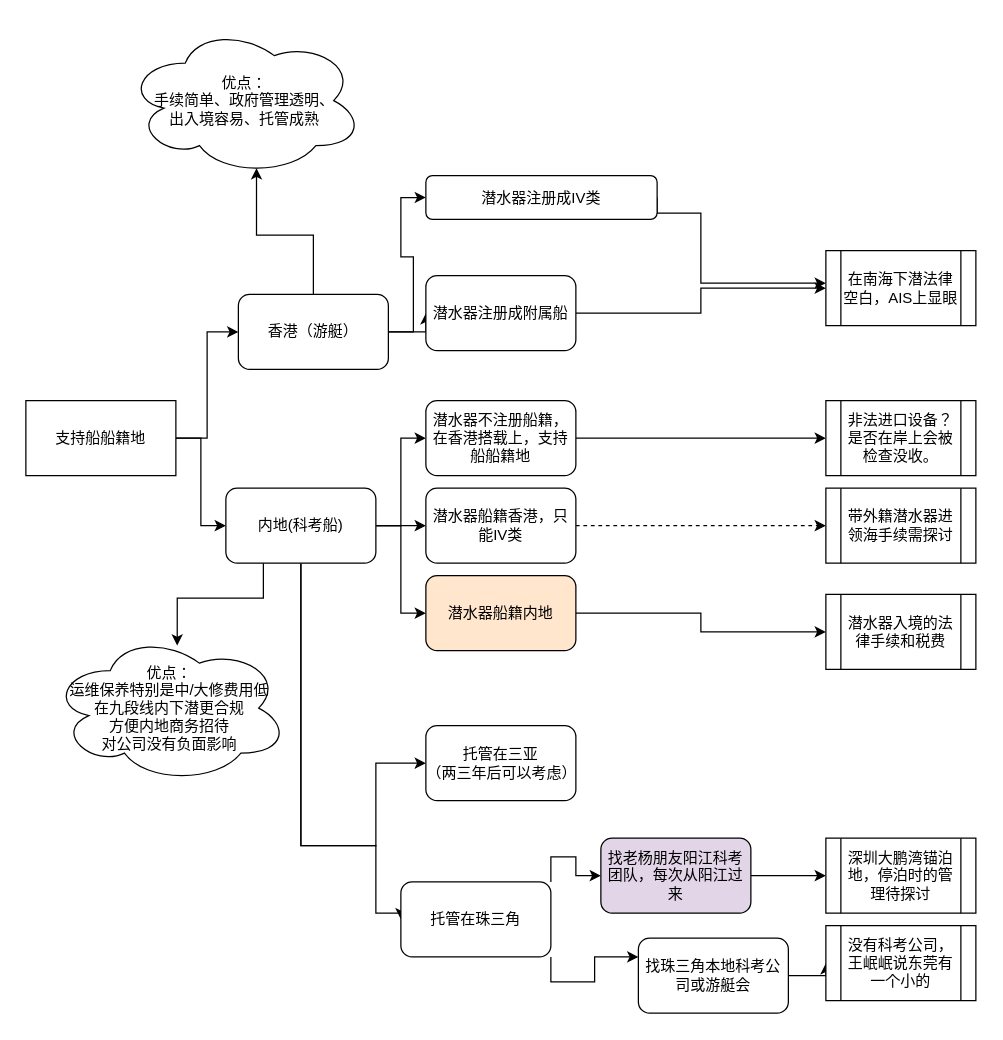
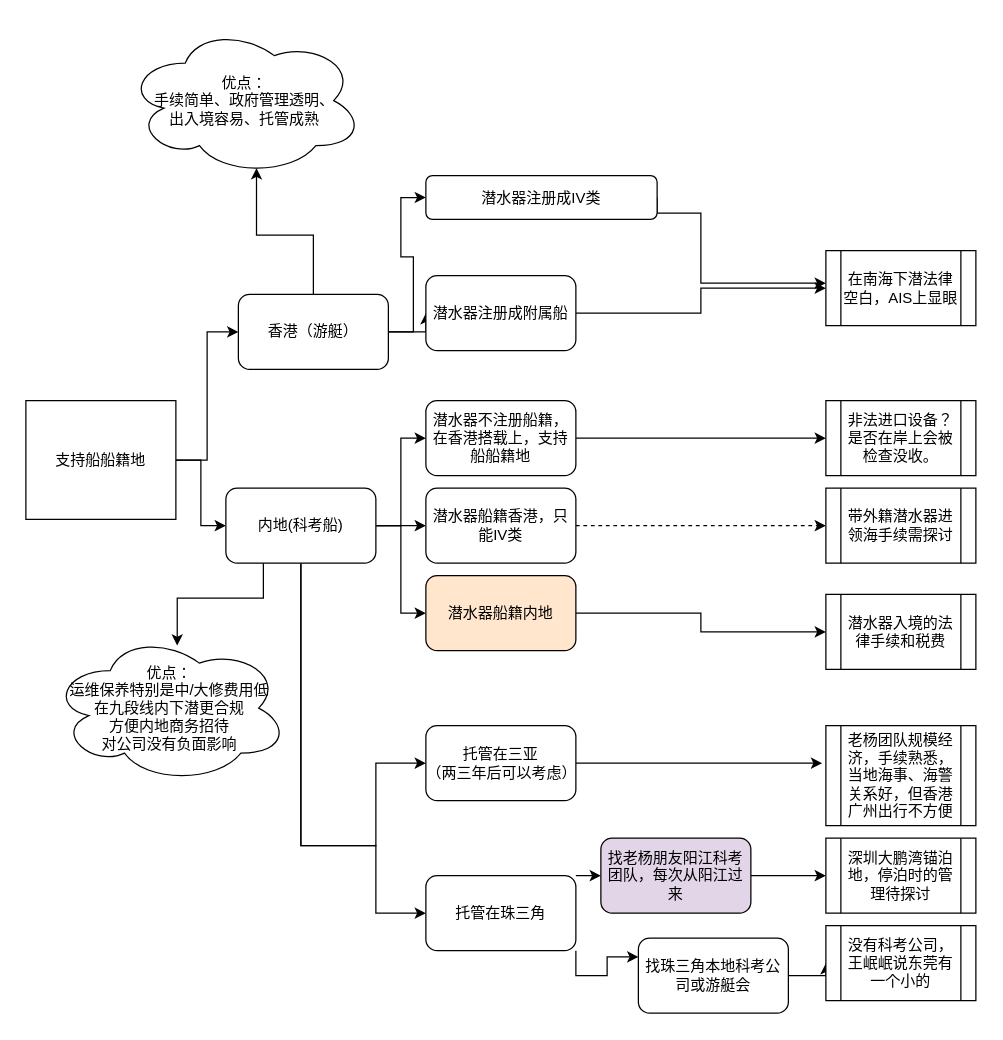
  <mxCell id="0" />
  <mxCell id="1" parent="0" />
  <mxCell id="2" style="edgeStyle=orthogonalEdgeStyle;rounded=0;orthogonalLoop=1;jettySize=auto;html=1;exitX=1;exitY=0.5;exitDx=0;exitDy=0;entryX=0;entryY=0.5;entryDx=0;entryDy=0;" parent="1" source="4" target="7" edge="1"><mxGeometry relative="1" as="geometry" /></mxCell>
  <mxCell id="3" style="edgeStyle=orthogonalEdgeStyle;rounded=0;orthogonalLoop=1;jettySize=auto;html=1;exitX=1;exitY=0.5;exitDx=0;exitDy=0;entryX=0;entryY=0.5;entryDx=0;entryDy=0;" parent="1" source="4" target="13" edge="1"><mxGeometry relative="1" as="geometry" /></mxCell>
- <mxCell id="4" value="支持船船籍地" style="rounded=0;whiteSpace=wrap;html=1;" parent="1" vertex="1"><mxGeometry x="20" y="320" width="120" height="60" as="geometry" /></mxCell>
+ <mxCell id="4" value="支持船船籍地" style="rounded=0;whiteSpace=wrap;html=1;" parent="1" vertex="1"><mxGeometry x="20" y="320" width="120" height="95" as="geometry" /></mxCell>
  <mxCell id="5" style="edgeStyle=orthogonalEdgeStyle;rounded=0;orthogonalLoop=1;jettySize=auto;html=1;exitX=1;exitY=0.5;exitDx=0;exitDy=0;entryX=0;entryY=0.5;entryDx=0;entryDy=0;" parent="1" source="7" target="28" edge="1"><mxGeometry relative="1" as="geometry" /></mxCell>
  <mxCell id="6" style="edgeStyle=orthogonalEdgeStyle;rounded=0;orthogonalLoop=1;jettySize=auto;html=1;exitX=1;exitY=0.5;exitDx=0;exitDy=0;entryX=0;entryY=0.5;entryDx=0;entryDy=0;" parent="1" source="7" target="30" edge="1"><mxGeometry relative="1" as="geometry" /></mxCell>
  <mxCell id="7" value="香港（游艇）" style="rounded=1;whiteSpace=wrap;html=1;" parent="1" vertex="1"><mxGeometry x="190" y="235" width="120" height="60" as="geometry" /></mxCell>
  <mxCell id="8" style="edgeStyle=orthogonalEdgeStyle;rounded=0;orthogonalLoop=1;jettySize=auto;html=1;exitX=1;exitY=0.5;exitDx=0;exitDy=0;entryX=0;entryY=0.5;entryDx=0;entryDy=0;" parent="1" source="13" target="15" edge="1"><mxGeometry relative="1" as="geometry" /></mxCell>
  <mxCell id="9" style="edgeStyle=orthogonalEdgeStyle;rounded=0;orthogonalLoop=1;jettySize=auto;html=1;exitX=1;exitY=0.5;exitDx=0;exitDy=0;entryX=0;entryY=0.5;entryDx=0;entryDy=0;" parent="1" source="13" target="17" edge="1"><mxGeometry relative="1" as="geometry" /></mxCell>
  <mxCell id="10" style="edgeStyle=orthogonalEdgeStyle;rounded=0;orthogonalLoop=1;jettySize=auto;html=1;exitX=0.5;exitY=1;exitDx=0;exitDy=0;entryX=0;entryY=0.5;entryDx=0;entryDy=0;" parent="1" source="13" target="21" edge="1"><mxGeometry relative="1" as="geometry"><Array as="points"><mxPoint x="240" y="676" /><mxPoint x="300" y="676" /><mxPoint x="300" y="610" /></Array></mxGeometry></mxCell>
  <mxCell id="11" style="edgeStyle=orthogonalEdgeStyle;rounded=0;orthogonalLoop=1;jettySize=auto;html=1;exitX=0.5;exitY=1;exitDx=0;exitDy=0;entryX=0;entryY=0.5;entryDx=0;entryDy=0;" parent="1" source="13" target="24" edge="1"><mxGeometry relative="1" as="geometry"><Array as="points"><mxPoint x="240" y="676" /><mxPoint x="300" y="676" /><mxPoint x="300" y="730" /></Array></mxGeometry></mxCell>
  <mxCell id="12" style="edgeStyle=orthogonalEdgeStyle;rounded=0;orthogonalLoop=1;jettySize=auto;html=1;exitX=1;exitY=0.5;exitDx=0;exitDy=0;entryX=0;entryY=0.5;entryDx=0;entryDy=0;" parent="1" source="13" target="32" edge="1"><mxGeometry relative="1" as="geometry" /></mxCell>
  <mxCell id="13" value="内地(科考船)" style="rounded=1;whiteSpace=wrap;html=1;" parent="1" vertex="1"><mxGeometry x="180" y="390" width="120" height="60" as="geometry" /></mxCell>
  <mxCell id="14" style="edgeStyle=orthogonalEdgeStyle;rounded=0;orthogonalLoop=1;jettySize=auto;html=1;exitX=1;exitY=0.5;exitDx=0;exitDy=0;entryX=0;entryY=0.5;entryDx=0;entryDy=0;" edge="1" parent="1" source="15" target="19"><mxGeometry relative="1" as="geometry" /></mxCell>
  <mxCell id="15" value="潜水器不注册船籍，在香港搭载上，支持船船籍地" style="rounded=1;whiteSpace=wrap;html=1;" parent="1" vertex="1"><mxGeometry x="340" y="320" width="120" height="60" as="geometry" /></mxCell>
  <mxCell id="16" style="edgeStyle=orthogonalEdgeStyle;rounded=0;orthogonalLoop=1;jettySize=auto;html=1;exitX=1;exitY=0.5;exitDx=0;exitDy=0;" edge="1" parent="1" source="17" target="20"><mxGeometry relative="1" as="geometry" /></mxCell>
  <mxCell id="17" value="潜水器船籍内地" style="rounded=1;whiteSpace=wrap;html=1;fillColor=#ffe6cc;" parent="1" vertex="1"><mxGeometry x="340" y="460" width="120" height="60" as="geometry" /></mxCell>
  <mxCell id="18" value="在南海下潜法律空白，AIS上显眼" style="shape=process;whiteSpace=wrap;html=1;backgroundOutline=1;" parent="1" vertex="1"><mxGeometry x="660" y="200" width="120" height="60" as="geometry" /></mxCell>
  <mxCell id="19" value="非法进口设备？是否在岸上会被检查没收。" style="shape=process;whiteSpace=wrap;html=1;backgroundOutline=1;" parent="1" vertex="1"><mxGeometry x="660" y="320" width="120" height="60" as="geometry" /></mxCell>
  <mxCell id="20" value="潜水器入境的法律手续和税费" style="shape=process;whiteSpace=wrap;html=1;backgroundOutline=1;" parent="1" vertex="1"><mxGeometry x="660" y="475" width="120" height="60" as="geometry" /></mxCell>
  <mxCell id="21" value="托管在三亚&lt;br&gt;（两三年后可以考虑）" style="rounded=1;whiteSpace=wrap;html=1;" parent="1" vertex="1"><mxGeometry x="340" y="580" width="120" height="60" as="geometry" /></mxCell>
  <mxCell id="22" style="edgeStyle=orthogonalEdgeStyle;rounded=0;orthogonalLoop=1;jettySize=auto;html=1;exitX=1;exitY=0;exitDx=0;exitDy=0;entryX=0;entryY=0.5;entryDx=0;entryDy=0;" edge="1" parent="1" source="24" target="35"><mxGeometry relative="1" as="geometry" /></mxCell>
  <mxCell id="23" style="edgeStyle=orthogonalEdgeStyle;rounded=0;orthogonalLoop=1;jettySize=auto;html=1;exitX=1;exitY=1;exitDx=0;exitDy=0;entryX=0;entryY=0.25;entryDx=0;entryDy=0;" edge="1" parent="1" source="24" target="37"><mxGeometry relative="1" as="geometry" /></mxCell>
- <mxCell id="24" value="托管在珠三角" style="rounded=1;whiteSpace=wrap;html=1;" parent="1" vertex="1"><mxGeometry x="320" y="705" width="120" height="60" as="geometry" /></mxCell>
+ <mxCell id="24" value="托管在珠三角" style="rounded=1;whiteSpace=wrap;html=1;" parent="1" vertex="1"><mxGeometry x="340" y="700" width="120" height="60" as="geometry" /></mxCell>
+ <mxCell id="25" value="老杨团队规模经济，手续熟悉，当地海事、海警关系好，但香港广州出行不方便" style="shape=process;whiteSpace=wrap;html=1;backgroundOutline=1;" parent="1" vertex="1"><mxGeometry x="660" y="580" width="120" height="80" as="geometry" /></mxCell>
  <mxCell id="26" value="深圳大鹏湾锚泊地，停泊时的管理待探讨" style="shape=process;whiteSpace=wrap;html=1;backgroundOutline=1;" parent="1" vertex="1"><mxGeometry x="660" y="670" width="120" height="60" as="geometry" /></mxCell>
  <mxCell id="27" style="edgeStyle=orthogonalEdgeStyle;rounded=0;orthogonalLoop=1;jettySize=auto;html=1;exitX=1;exitY=0.5;exitDx=0;exitDy=0;" edge="1" parent="1" source="28"><mxGeometry relative="1" as="geometry"><mxPoint x="660" y="226" as="targetPoint" /><Array as="points"><mxPoint x="560" y="170" /><mxPoint x="560" y="226" /></Array></mxGeometry></mxCell>
  <mxCell id="28" value="潜水器注册成IV类" style="rounded=1;whiteSpace=wrap;html=1;" parent="1" vertex="1"><mxGeometry x="340" y="140" width="185" height="35" as="geometry" /></mxCell>
  <mxCell id="29" style="edgeStyle=orthogonalEdgeStyle;rounded=0;orthogonalLoop=1;jettySize=auto;html=1;exitX=1;exitY=0.5;exitDx=0;exitDy=0;entryX=0;entryY=0.5;entryDx=0;entryDy=0;" edge="1" parent="1" source="30" target="18"><mxGeometry relative="1" as="geometry" /></mxCell>
  <mxCell id="30" value="潜水器注册成附属船" style="rounded=1;whiteSpace=wrap;html=1;" parent="1" vertex="1"><mxGeometry x="340" y="220" width="120" height="60" as="geometry" /></mxCell>
  <mxCell id="31" style="edgeStyle=orthogonalEdgeStyle;rounded=0;orthogonalLoop=1;jettySize=auto;html=1;exitX=1;exitY=0.5;exitDx=0;exitDy=0;entryX=0;entryY=0.5;entryDx=0;entryDy=0;dashed=1;" edge="1" parent="1" source="32" target="33"><mxGeometry relative="1" as="geometry" /></mxCell>
  <mxCell id="32" value="潜水器船籍香港，只能IV类" style="rounded=1;whiteSpace=wrap;html=1;" parent="1" vertex="1"><mxGeometry x="340" y="390" width="120" height="60" as="geometry" /></mxCell>
  <mxCell id="33" value="带外籍潜水器进领海手续需探讨" style="shape=process;whiteSpace=wrap;html=1;backgroundOutline=1;" parent="1" vertex="1"><mxGeometry x="660" y="390" width="120" height="60" as="geometry" /></mxCell>
  <mxCell id="34" style="edgeStyle=orthogonalEdgeStyle;rounded=0;orthogonalLoop=1;jettySize=auto;html=1;exitX=1;exitY=0.5;exitDx=0;exitDy=0;entryX=0;entryY=0.5;entryDx=0;entryDy=0;" edge="1" parent="1" source="35" target="26"><mxGeometry relative="1" as="geometry" /></mxCell>
  <mxCell id="35" value="找老杨朋友阳江科考团队，每次从阳江过来" style="rounded=1;whiteSpace=wrap;html=1;fillColor=#e1d5e7;" parent="1" vertex="1"><mxGeometry x="480" y="670" width="120" height="60" as="geometry" /></mxCell>
  <mxCell id="36" style="edgeStyle=orthogonalEdgeStyle;rounded=0;orthogonalLoop=1;jettySize=auto;html=1;exitX=1;exitY=0.5;exitDx=0;exitDy=0;entryX=0;entryY=0.5;entryDx=0;entryDy=0;" edge="1" parent="1" source="37" target="38"><mxGeometry relative="1" as="geometry" /></mxCell>
  <mxCell id="37" value="找珠三角本地科考公司或游艇会" style="rounded=1;whiteSpace=wrap;html=1;" parent="1" vertex="1"><mxGeometry x="510" y="750" width="120" height="60" as="geometry" /></mxCell>
  <mxCell id="38" value="没有科考公司，王岷岷说东莞有一个小的" style="shape=process;whiteSpace=wrap;html=1;backgroundOutline=1;" vertex="1" parent="1"><mxGeometry x="660" y="740" width="120" height="60" as="geometry" /></mxCell>
  <mxCell id="39" value="优点：&lt;br&gt;手续简单、政府管理透明、&lt;br&gt;出入境容易、托管成熟" style="ellipse;shape=cloud;whiteSpace=wrap;html=1;" vertex="1" parent="1"><mxGeometry x="100" y="20" width="190" height="120" as="geometry" /></mxCell>
  <mxCell id="40" style="edgeStyle=orthogonalEdgeStyle;rounded=0;orthogonalLoop=1;jettySize=auto;html=1;exitX=0.5;exitY=0;exitDx=0;exitDy=0;entryX=0.55;entryY=0.95;entryDx=0;entryDy=0;entryPerimeter=0;" edge="1" parent="1" source="7" target="39"><mxGeometry relative="1" as="geometry" /></mxCell>
  <mxCell id="41" value="优点：&lt;br&gt;运维保养特别是中/大修费用低&lt;br&gt;在九段线内下潜更合规&lt;br&gt;方便内地商务招待&lt;br&gt;对公司没有负面影响" style="ellipse;shape=cloud;whiteSpace=wrap;html=1;" vertex="1" parent="1"><mxGeometry x="40" y="506" width="190" height="120" as="geometry" /></mxCell>
  <mxCell id="42" style="edgeStyle=orthogonalEdgeStyle;rounded=0;orthogonalLoop=1;jettySize=auto;html=1;exitX=0.25;exitY=1;exitDx=0;exitDy=0;entryX=0.532;entryY=0.083;entryDx=0;entryDy=0;entryPerimeter=0;" edge="1" parent="1" source="13" target="41"><mxGeometry relative="1" as="geometry" /></mxCell>
+ <mxCell id="43" style="edgeStyle=orthogonalEdgeStyle;rounded=0;orthogonalLoop=1;jettySize=auto;html=1;exitX=1;exitY=0.5;exitDx=0;exitDy=0;entryX=-0.025;entryY=0.375;entryDx=0;entryDy=0;entryPerimeter=0;" edge="1" parent="1" source="21" target="25"><mxGeometry relative="1" as="geometry" /></mxCell>
